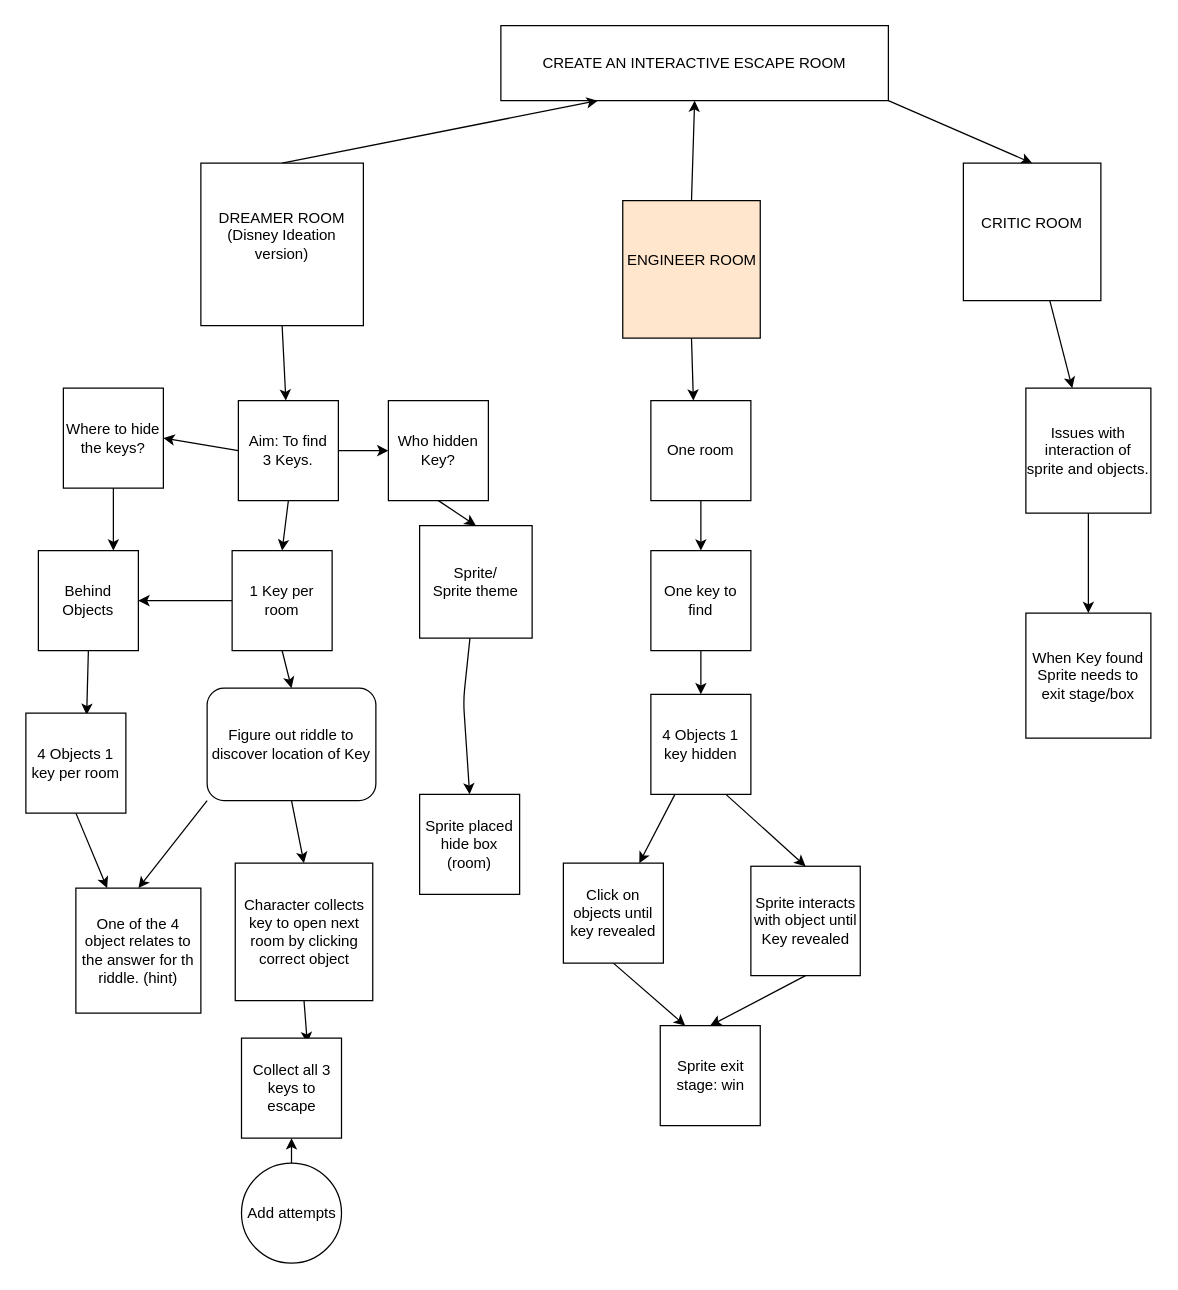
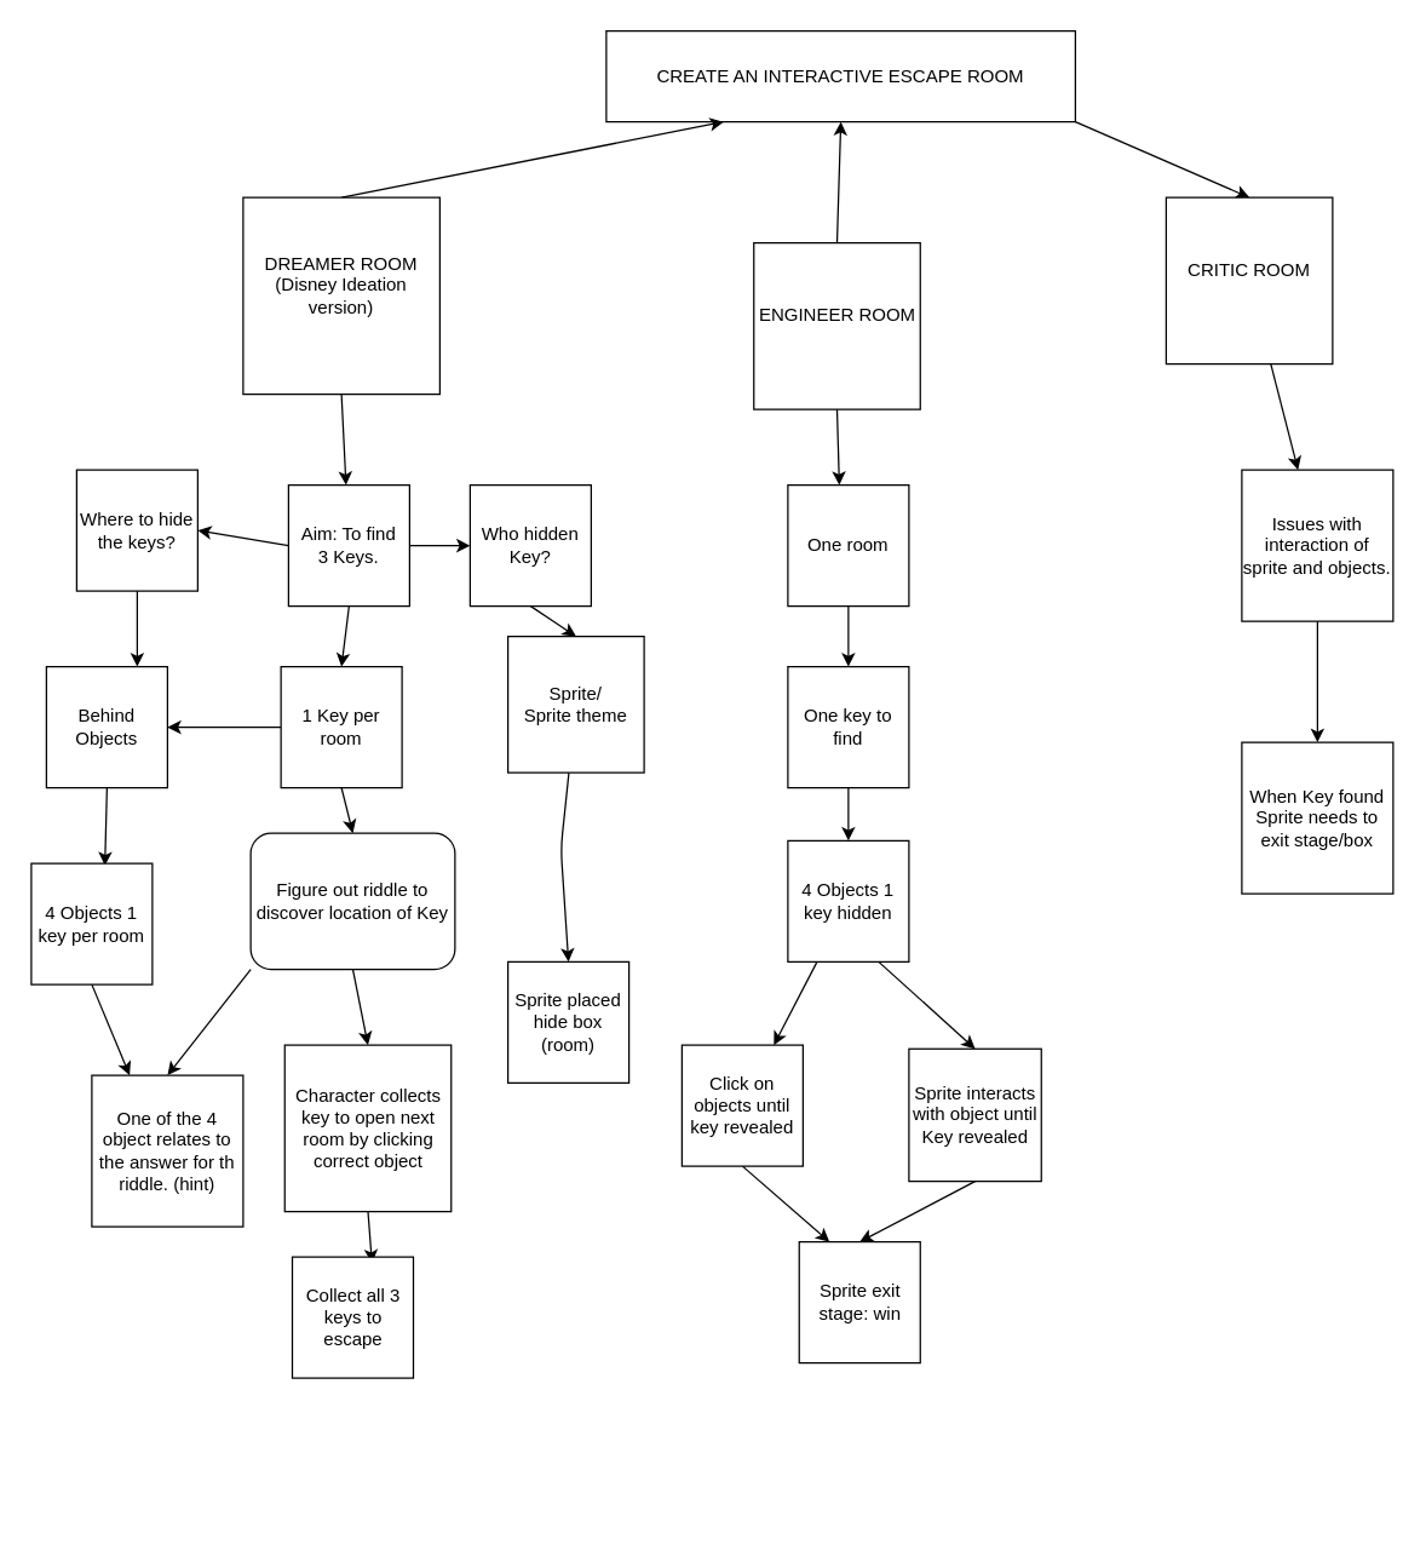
  <mxCell id="0" />
  <mxCell id="1" parent="0" />
  <mxCell id="2" style="edgeStyle=none;html=1;exitX=1;exitY=1;exitDx=0;exitDy=0;entryX=0.5;entryY=0;entryDx=0;entryDy=0;" edge="1" parent="1" source="3" target="10"><mxGeometry relative="1" as="geometry" /></mxCell>
  <mxCell id="3" value="CREATE AN INTERACTIVE ESCAPE ROOM" style="rounded=0;whiteSpace=wrap;html=1;" vertex="1" parent="1"><mxGeometry x="400" y="20" width="310" height="60" as="geometry" /></mxCell>
  <mxCell id="4" style="edgeStyle=none;html=1;exitX=0.5;exitY=0;exitDx=0;exitDy=0;entryX=0.25;entryY=1;entryDx=0;entryDy=0;" edge="1" parent="1" source="5" target="3"><mxGeometry relative="1" as="geometry" /></mxCell>
  <mxCell id="5" value="DREAMER ROOM&lt;div&gt;(Disney Ideation version)&lt;/div&gt;&lt;div&gt;&lt;br&gt;&lt;/div&gt;" style="whiteSpace=wrap;html=1;aspect=fixed;" vertex="1" parent="1"><mxGeometry x="160" y="130" width="130" height="130" as="geometry" /></mxCell>
  <mxCell id="6" style="edgeStyle=none;html=1;exitX=0.5;exitY=0;exitDx=0;exitDy=0;entryX=0.5;entryY=1;entryDx=0;entryDy=0;" edge="1" parent="1" source="8" target="3"><mxGeometry relative="1" as="geometry" /></mxCell>
  <mxCell id="7" style="edgeStyle=none;html=1;exitX=0.5;exitY=1;exitDx=0;exitDy=0;entryX=0.425;entryY=0;entryDx=0;entryDy=0;entryPerimeter=0;" edge="1" parent="1" source="8" target="39"><mxGeometry relative="1" as="geometry" /></mxCell>
- <mxCell id="8" value="&lt;div&gt;ENGINEER ROOM&lt;/div&gt;&lt;div&gt;&lt;br&gt;&lt;/div&gt;" style="whiteSpace=wrap;html=1;aspect=fixed;fillColor=#ffe6cc;" vertex="1" parent="1"><mxGeometry x="497.5" y="160" width="110" height="110" as="geometry" /></mxCell>
+ <mxCell id="8" value="&lt;div&gt;ENGINEER ROOM&lt;/div&gt;&lt;div&gt;&lt;br&gt;&lt;/div&gt;" style="whiteSpace=wrap;html=1;aspect=fixed;" vertex="1" parent="1"><mxGeometry x="497.5" y="160" width="110" height="110" as="geometry" /></mxCell>
  <mxCell id="9" value="" style="edgeStyle=none;html=1;" edge="1" parent="1" source="10" target="52"><mxGeometry relative="1" as="geometry" /></mxCell>
  <mxCell id="10" value="&lt;div&gt;CRITIC ROOM&lt;/div&gt;&lt;div&gt;&lt;br&gt;&lt;/div&gt;" style="whiteSpace=wrap;html=1;aspect=fixed;" vertex="1" parent="1"><mxGeometry x="770" y="130" width="110" height="110" as="geometry" /></mxCell>
  <mxCell id="11" value="Where to hide the keys?" style="whiteSpace=wrap;html=1;aspect=fixed;" vertex="1" parent="1"><mxGeometry x="50" y="310" width="80" height="80" as="geometry" /></mxCell>
  <mxCell id="12" style="edgeStyle=none;html=1;exitX=0.5;exitY=1;exitDx=0;exitDy=0;" edge="1" parent="1" source="5" target="15"><mxGeometry relative="1" as="geometry" /></mxCell>
  <mxCell id="13" style="edgeStyle=none;html=1;exitX=0;exitY=0.5;exitDx=0;exitDy=0;entryX=1;entryY=0.5;entryDx=0;entryDy=0;" edge="1" parent="1" source="15" target="11"><mxGeometry relative="1" as="geometry" /></mxCell>
  <mxCell id="14" style="edgeStyle=none;html=1;exitX=1;exitY=0.5;exitDx=0;exitDy=0;entryX=0;entryY=0.5;entryDx=0;entryDy=0;" edge="1" parent="1" source="15" target="35"><mxGeometry relative="1" as="geometry" /></mxCell>
  <mxCell id="15" value="Aim: To find &lt;br&gt;3 Keys." style="whiteSpace=wrap;html=1;aspect=fixed;" vertex="1" parent="1"><mxGeometry x="190" y="320" width="80" height="80" as="geometry" /></mxCell>
  <mxCell id="16" style="edgeStyle=none;html=1;entryX=0.658;entryY=0.05;entryDx=0;entryDy=0;entryPerimeter=0;exitX=0.5;exitY=1;exitDx=0;exitDy=0;" edge="1" parent="1" source="33" target="17"><mxGeometry relative="1" as="geometry"><mxPoint x="310" y="730" as="sourcePoint" /><mxPoint x="230" y="470" as="targetPoint" /><Array as="points" /></mxGeometry></mxCell>
  <mxCell id="17" value="Collect all 3 keys to escape" style="whiteSpace=wrap;html=1;aspect=fixed;" vertex="1" parent="1"><mxGeometry x="192.5" y="830" width="80" height="80" as="geometry" /></mxCell>
  <mxCell id="18" style="edgeStyle=none;html=1;entryX=0.5;entryY=0;entryDx=0;entryDy=0;" edge="1" parent="1" target="32"><mxGeometry relative="1" as="geometry"><mxPoint x="230" y="400" as="sourcePoint" /></mxGeometry></mxCell>
  <mxCell id="19" style="edgeStyle=none;html=1;exitX=0.5;exitY=1;exitDx=0;exitDy=0;entryX=0.5;entryY=0;entryDx=0;entryDy=0;" edge="1" parent="1" source="21" target="33"><mxGeometry relative="1" as="geometry" /></mxCell>
  <mxCell id="20" style="edgeStyle=none;html=1;exitX=0;exitY=1;exitDx=0;exitDy=0;entryX=0.5;entryY=0;entryDx=0;entryDy=0;" edge="1" parent="1" source="21" target="36"><mxGeometry relative="1" as="geometry" /></mxCell>
  <mxCell id="21" value="Figure out riddle to discover location of Key" style="rounded=1;whiteSpace=wrap;html=1;" vertex="1" parent="1"><mxGeometry x="165" y="550" width="135" height="90" as="geometry" /></mxCell>
- <mxCell id="22" style="edgeStyle=none;html=1;exitX=0.5;exitY=0;exitDx=0;exitDy=0;entryX=0.5;entryY=1;entryDx=0;entryDy=0;" edge="1" parent="1" source="23" target="17"><mxGeometry relative="1" as="geometry" /></mxCell>
- <mxCell id="23" value="Add attempts" style="ellipse;whiteSpace=wrap;html=1;rounded=1;" vertex="1" parent="1"><mxGeometry x="192.5" y="930" width="80" height="80" as="geometry" /></mxCell>
  <mxCell id="24" style="edgeStyle=none;html=1;exitX=0.5;exitY=1;exitDx=0;exitDy=0;entryX=0.75;entryY=0;entryDx=0;entryDy=0;" edge="1" parent="1" source="11" target="26"><mxGeometry relative="1" as="geometry" /></mxCell>
  <mxCell id="25" style="edgeStyle=none;html=1;exitX=0.5;exitY=1;exitDx=0;exitDy=0;entryX=0.608;entryY=0.017;entryDx=0;entryDy=0;entryPerimeter=0;" edge="1" parent="1" source="26" target="28"><mxGeometry relative="1" as="geometry" /></mxCell>
  <mxCell id="26" value="Behind Objects" style="whiteSpace=wrap;html=1;aspect=fixed;" vertex="1" parent="1"><mxGeometry x="30" y="440" width="80" height="80" as="geometry" /></mxCell>
  <mxCell id="27" style="edgeStyle=none;html=1;exitX=0.5;exitY=1;exitDx=0;exitDy=0;entryX=0.25;entryY=0;entryDx=0;entryDy=0;" edge="1" parent="1" source="28" target="36"><mxGeometry relative="1" as="geometry" /></mxCell>
  <mxCell id="28" value="4 Objects 1 key per room" style="whiteSpace=wrap;html=1;aspect=fixed;" vertex="1" parent="1"><mxGeometry x="20" y="570" width="80" height="80" as="geometry" /></mxCell>
  <mxCell id="29" style="edgeStyle=none;html=1;exitX=0;exitY=0.5;exitDx=0;exitDy=0;entryX=1;entryY=0.5;entryDx=0;entryDy=0;" edge="1" parent="1" source="32" target="26"><mxGeometry relative="1" as="geometry" /></mxCell>
  <mxCell id="30" style="edgeStyle=none;html=1;exitX=0.5;exitY=1;exitDx=0;exitDy=0;entryX=0.5;entryY=0;entryDx=0;entryDy=0;" edge="1" parent="1" source="32" target="21"><mxGeometry relative="1" as="geometry" /></mxCell>
  <mxCell id="31" style="edgeStyle=none;html=1;entryX=0.5;entryY=0;entryDx=0;entryDy=0;" edge="1" parent="1" source="37" target="50"><mxGeometry relative="1" as="geometry"><Array as="points"><mxPoint x="370" y="560" /></Array></mxGeometry></mxCell>
  <mxCell id="32" value="1 Key per room" style="whiteSpace=wrap;html=1;aspect=fixed;" vertex="1" parent="1"><mxGeometry x="185" y="440" width="80" height="80" as="geometry" /></mxCell>
  <mxCell id="33" value="Character collects key to open next room by clicking correct object" style="whiteSpace=wrap;html=1;aspect=fixed;" vertex="1" parent="1"><mxGeometry x="187.5" y="690" width="110" height="110" as="geometry" /></mxCell>
  <mxCell id="34" style="edgeStyle=none;html=1;exitX=0.5;exitY=1;exitDx=0;exitDy=0;entryX=0.5;entryY=0;entryDx=0;entryDy=0;" edge="1" parent="1" source="35" target="37"><mxGeometry relative="1" as="geometry" /></mxCell>
  <mxCell id="35" value="Who hidden Key?" style="whiteSpace=wrap;html=1;aspect=fixed;" vertex="1" parent="1"><mxGeometry x="310" y="320" width="80" height="80" as="geometry" /></mxCell>
  <mxCell id="36" value="One of the 4 object relates to the answer for th riddle. (hint)" style="whiteSpace=wrap;html=1;aspect=fixed;" vertex="1" parent="1"><mxGeometry x="60" y="710" width="100" height="100" as="geometry" /></mxCell>
  <mxCell id="37" value="Sprite/&lt;br&gt;Sprite theme" style="whiteSpace=wrap;html=1;aspect=fixed;" vertex="1" parent="1"><mxGeometry x="335" y="420" width="90" height="90" as="geometry" /></mxCell>
  <mxCell id="38" style="edgeStyle=none;html=1;exitX=0.5;exitY=1;exitDx=0;exitDy=0;entryX=0.5;entryY=0;entryDx=0;entryDy=0;" edge="1" parent="1" source="39" target="41"><mxGeometry relative="1" as="geometry" /></mxCell>
  <mxCell id="39" value="One room" style="whiteSpace=wrap;html=1;aspect=fixed;" vertex="1" parent="1"><mxGeometry x="520" y="320" width="80" height="80" as="geometry" /></mxCell>
  <mxCell id="40" value="" style="edgeStyle=none;html=1;" edge="1" parent="1" source="41" target="44"><mxGeometry relative="1" as="geometry" /></mxCell>
  <mxCell id="41" value="One key to find" style="whiteSpace=wrap;html=1;aspect=fixed;" vertex="1" parent="1"><mxGeometry x="520" y="440" width="80" height="80" as="geometry" /></mxCell>
  <mxCell id="42" value="" style="edgeStyle=none;html=1;" edge="1" parent="1" source="44" target="46"><mxGeometry relative="1" as="geometry" /></mxCell>
  <mxCell id="43" style="edgeStyle=none;html=1;exitX=0.75;exitY=1;exitDx=0;exitDy=0;entryX=0.5;entryY=0;entryDx=0;entryDy=0;" edge="1" parent="1" source="44" target="48"><mxGeometry relative="1" as="geometry" /></mxCell>
  <mxCell id="44" value="4 Objects 1 key hidden" style="whiteSpace=wrap;html=1;aspect=fixed;" vertex="1" parent="1"><mxGeometry x="520" y="555" width="80" height="80" as="geometry" /></mxCell>
  <mxCell id="45" style="edgeStyle=none;html=1;exitX=0.5;exitY=1;exitDx=0;exitDy=0;entryX=0.25;entryY=0;entryDx=0;entryDy=0;" edge="1" parent="1" source="46" target="49"><mxGeometry relative="1" as="geometry" /></mxCell>
  <mxCell id="46" value="Click on objects until key revealed" style="whiteSpace=wrap;html=1;aspect=fixed;" vertex="1" parent="1"><mxGeometry x="450" y="690" width="80" height="80" as="geometry" /></mxCell>
  <mxCell id="47" style="edgeStyle=none;html=1;exitX=0.5;exitY=1;exitDx=0;exitDy=0;entryX=0.5;entryY=0;entryDx=0;entryDy=0;" edge="1" parent="1" source="48" target="49"><mxGeometry relative="1" as="geometry" /></mxCell>
  <mxCell id="48" value="Sprite interacts with object until Key revealed" style="whiteSpace=wrap;html=1;aspect=fixed;" vertex="1" parent="1"><mxGeometry x="600" y="692.5" width="87.5" height="87.5" as="geometry" /></mxCell>
  <mxCell id="49" value="Sprite exit stage: win" style="whiteSpace=wrap;html=1;aspect=fixed;" vertex="1" parent="1"><mxGeometry x="527.5" y="820" width="80" height="80" as="geometry" /></mxCell>
  <mxCell id="50" value="Sprite placed hide box (room)" style="whiteSpace=wrap;html=1;aspect=fixed;" vertex="1" parent="1"><mxGeometry x="335" y="635" width="80" height="80" as="geometry" /></mxCell>
  <mxCell id="51" value="" style="edgeStyle=none;html=1;" edge="1" parent="1" source="52" target="53"><mxGeometry relative="1" as="geometry" /></mxCell>
  <mxCell id="52" value="Issues with interaction of sprite and objects." style="whiteSpace=wrap;html=1;aspect=fixed;" vertex="1" parent="1"><mxGeometry x="820" y="310" width="100" height="100" as="geometry" /></mxCell>
  <mxCell id="53" value="When Key found Sprite needs to exit stage/box" style="whiteSpace=wrap;html=1;aspect=fixed;" vertex="1" parent="1"><mxGeometry x="820" y="490" width="100" height="100" as="geometry" /></mxCell>
